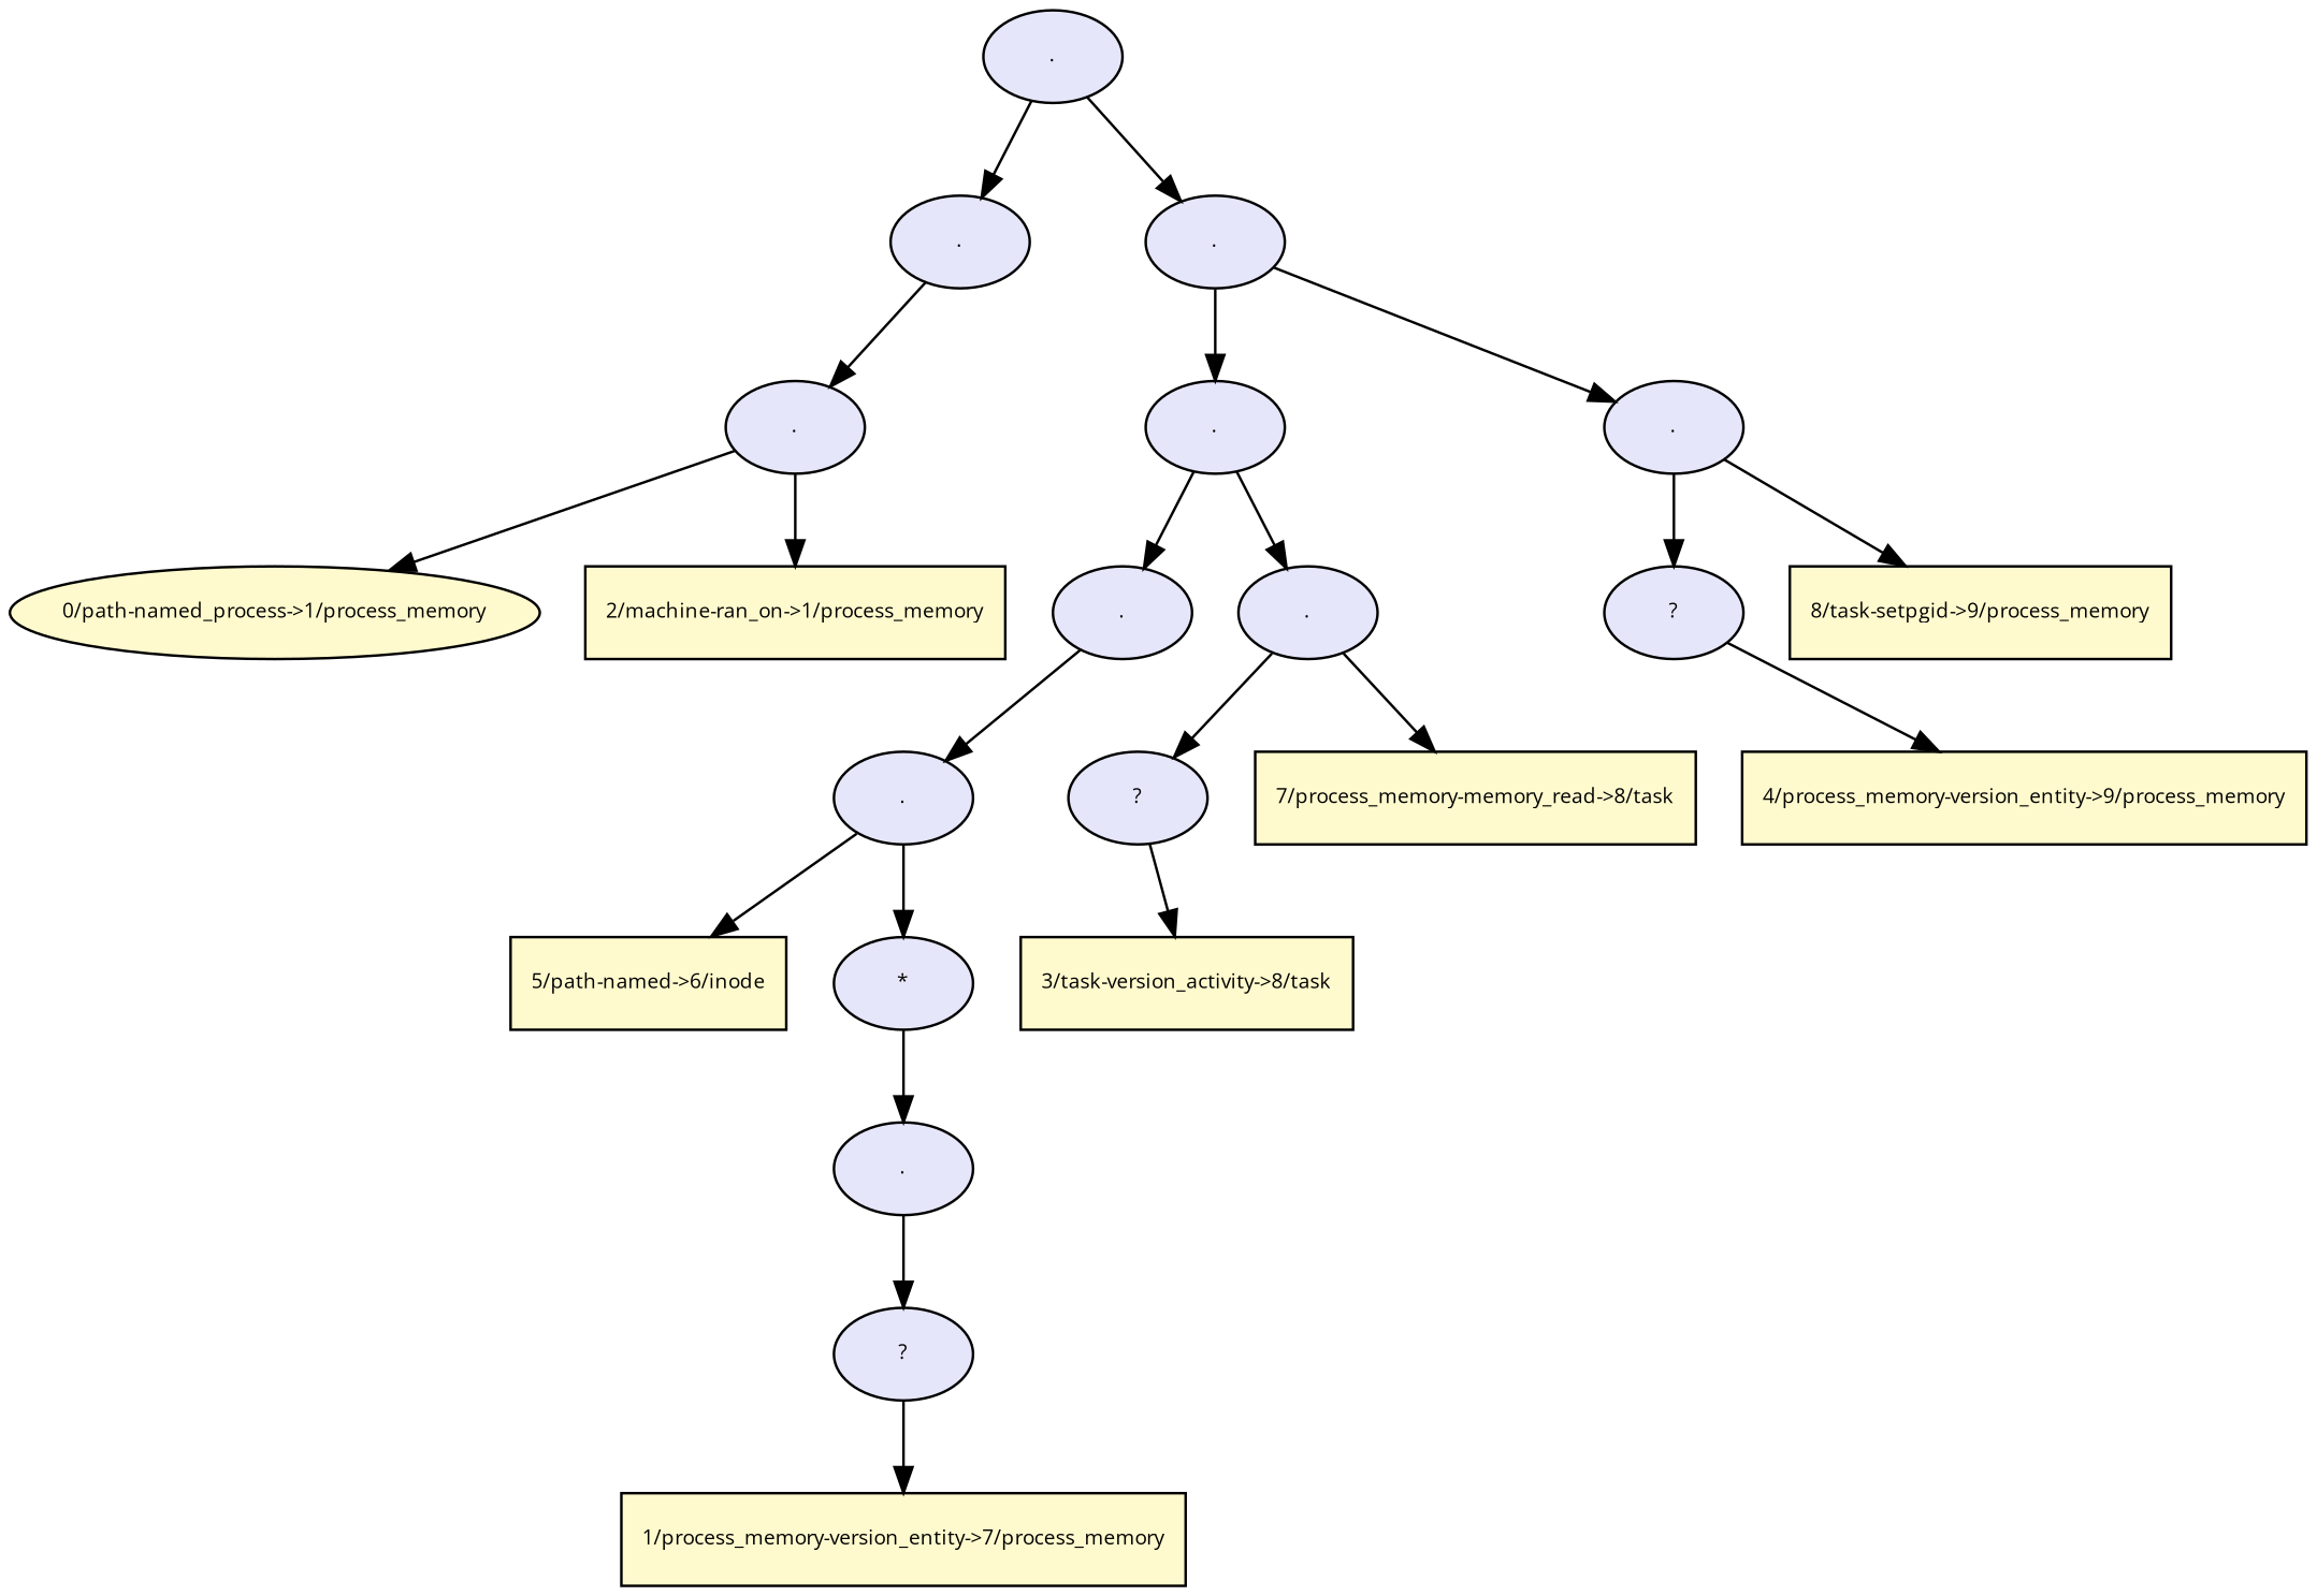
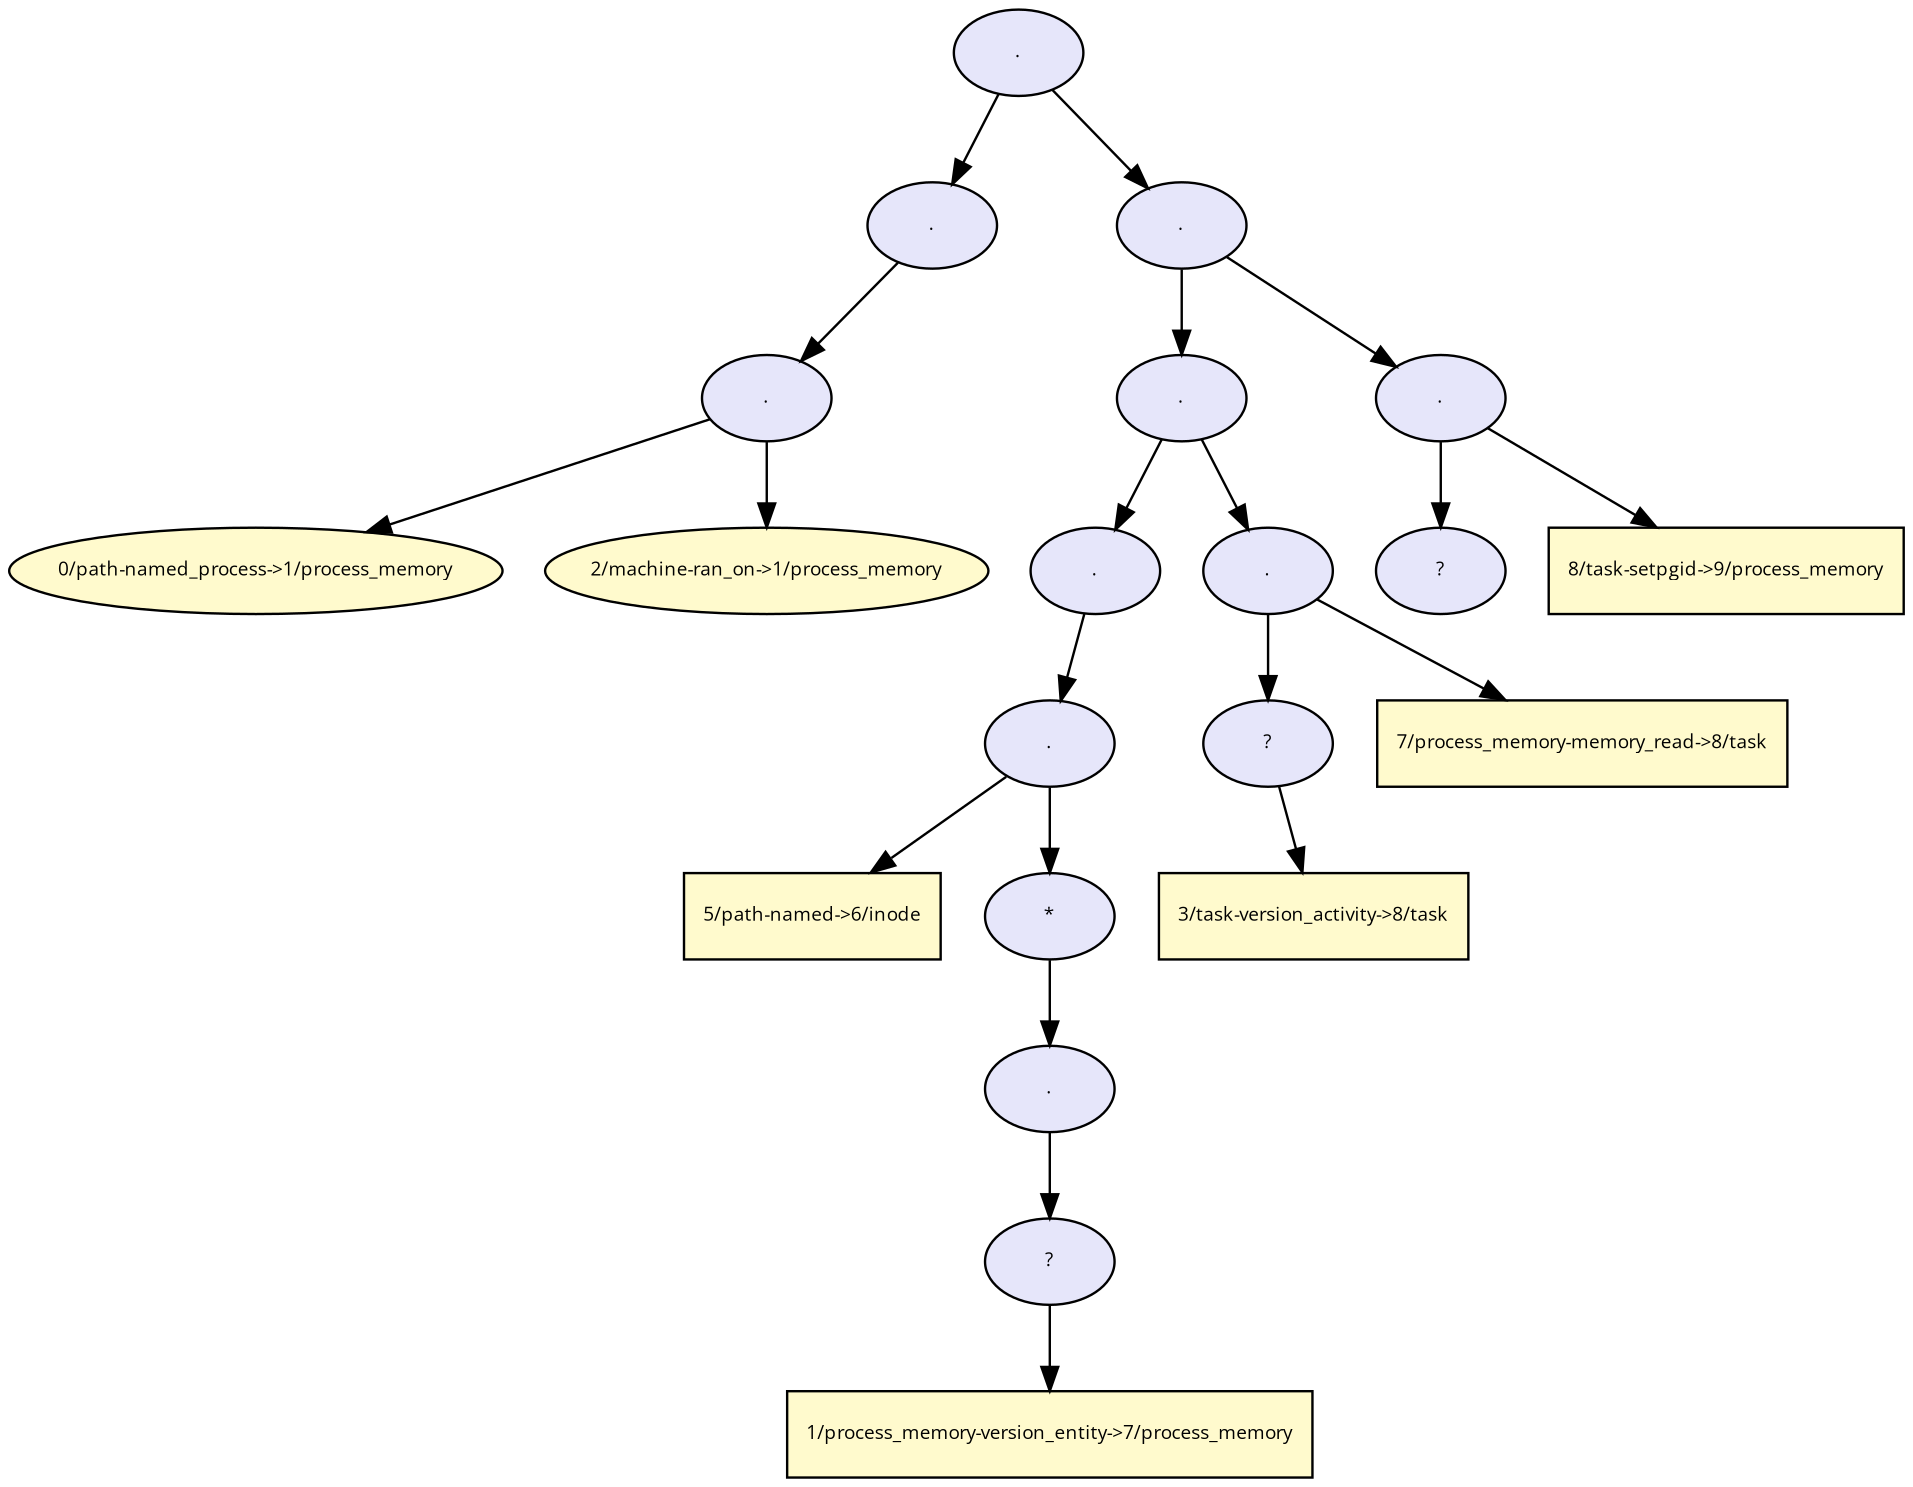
  digraph {
    fontname="Open Sans"
    node [fillcolor="#e6e6fa" fontname="Open Sans" fontsize=8 shape=ellipse style=filled]
    edge [color="#000000" fontname="Open Sans" fontsize=8]
    n1 [label="."]
    n2 [label="."]
    n3 [label="."]
    n4 [label="."]
    n5 [label="."]
    n6 [label="."]
    n7 [fillcolor="#fffacd" label="0/path-named_process->1/process_memory"]
-   n8 [fillcolor="#fffacd" label="2/machine-ran_on->1/process_memory" shape=rectangle]
+   n8 [fillcolor="#fffacd" label="2/machine-ran_on->1/process_memory"]
    n9 [label="."]
    n10 [label="."]
    n11 [label="?"]
    n12 [fillcolor="#fffacd" label="8/task-setpgid->9/process_memory" shape=rectangle]
    n13 [label="."]
    n14 [label="?"]
    n15 [fillcolor="#fffacd" label="7/process_memory-memory_read->8/task" shape=rectangle]
    n16 [fillcolor="#fffacd" label="5/path-named->6/inode" shape=rectangle]
    n17 [label="*"]
    n18 [label="."]
    n19 [label="?"]
    n20 [fillcolor="#fffacd" label="1/process_memory-version_entity->7/process_memory" shape=rectangle]
    n21 [fillcolor="#fffacd" label="3/task-version_activity->8/task" shape=rectangle]
-   n22 [fillcolor="#fffacd" label="4/process_memory-version_entity->9/process_memory" shape=rectangle]
    n1 -> n2
    n1 -> n3
    n2 -> n4
    n3 -> n5
    n3 -> n6
    n4 -> n7
    n4 -> n8
    n5 -> n9
    n5 -> n10
    n6 -> n11
    n6 -> n12
    n9 -> n13
    n10 -> n14
    n10 -> n15
-   n11 -> n22
    n13 -> n16
    n13 -> n17
    n14 -> n21
    n17 -> n18
    n18 -> n19
    n19 -> n20
  }
